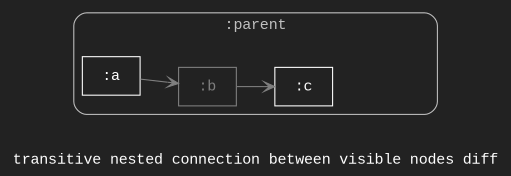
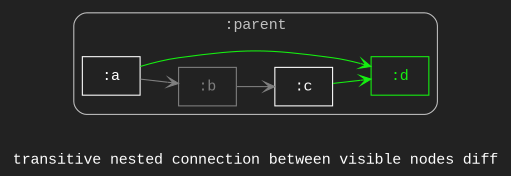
  digraph {
    bgcolor="#222222"
    fontcolor="#ffffff"
    fontname="Courier New"
    label="transitive nested connection between visible nodes diff"
    rankdir=LR
    node [color="#ffffff" fontcolor="#ffffff" fontname="Courier New" shape=rectangle]
    edge [arrowhead=vee color="#7f7f7f"]
    n1 [label=":a"]
    n2 [color="#7f7f7f" fontcolor="#7f7f7f" label=":b"]
    n3 [label=":c"]
+   n4 [color="#15ef10" fontcolor="#15ef10" label=":d"]
    subgraph cluster_1 {
      color="#bfbfbf"
      fontcolor="#bfbfbf"
      label=":parent"
      style=rounded
      n1
      n2
      n3
+     n4
    }
    n1 -> n2
+   n1 -> n4 [color="#15ef10"]
    n2 -> n3
+   n3 -> n4 [color="#15ef10"]
  }
